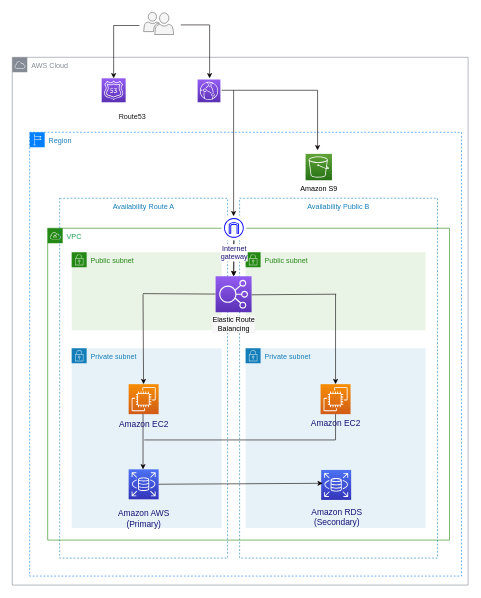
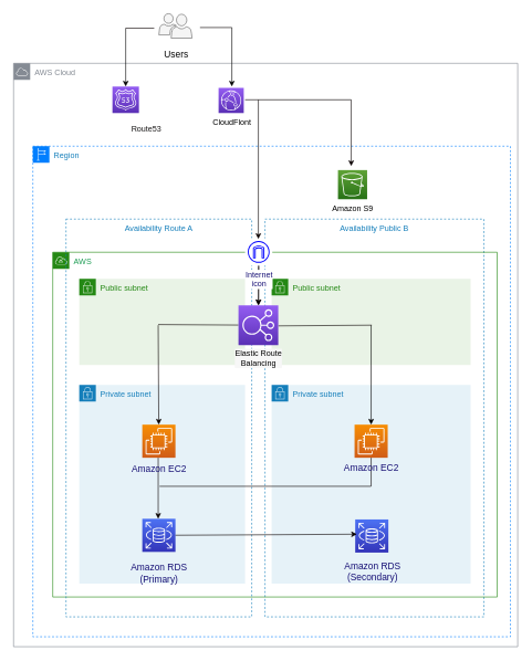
  <mxCell id="0" />
  <mxCell id="1" value="Background" parent="0" />
  <mxCell id="2" value="Availability Public B" style="fillColor=none;strokeColor=#147EBA;dashed=1;verticalAlign=top;fontStyle=0;fontColor=#147EBA;" vertex="1" parent="1"><mxGeometry x="399" y="330" width="330" height="600" as="geometry" /></mxCell>
  <mxCell id="3" value="AWS Cloud" style="sketch=0;outlineConnect=0;gradientColor=none;html=1;whiteSpace=wrap;fontSize=12;fontStyle=0;shape=mxgraph.aws4.group;grIcon=mxgraph.aws4.group_aws_cloud;strokeColor=#858B94;fillColor=none;verticalAlign=top;align=left;spacingLeft=30;fontColor=#858B94;dashed=0;" vertex="1" parent="1"><mxGeometry x="20" y="95" width="760" height="880" as="geometry" /></mxCell>
  <mxCell id="4" value="" style="sketch=0;pointerEvents=1;shadow=0;dashed=0;html=1;strokeColor=#666666;labelPosition=center;verticalLabelPosition=bottom;verticalAlign=top;align=center;fillColor=#f5f5f5;shape=mxgraph.mscae.intune.user_group;fontColor=#333333;" vertex="1" parent="1"><mxGeometry x="239" y="20" width="50" height="37" as="geometry" /></mxCell>
+ <mxCell id="5" value="Users" style="text;html=1;align=center;verticalAlign=middle;resizable=0;points=[];autosize=1;strokeColor=none;fillColor=none;fontColor=#050505;labelBackgroundColor=none;labelBorderColor=none;fontSize=14;" vertex="1" parent="1"><mxGeometry x="237" y="66" width="55" height="29" as="geometry" /></mxCell>
  <mxCell id="6" value="" style="endArrow=classic;html=1;fontColor=#050505;labelBackgroundColor=none;labelBorderColor=none;fontSize=14;strokeColor=#000000;" edge="1" parent="1"><mxGeometry width="50" height="50" relative="1" as="geometry"><mxPoint x="349" y="41" as="sourcePoint" /><mxPoint x="349" y="130" as="targetPoint" /></mxGeometry></mxCell>
  <mxCell id="7" value="" style="endArrow=classic;html=1;fontColor=#050505;labelBackgroundColor=none;labelBorderColor=none;fontSize=14;strokeColor=#000000;" edge="1" parent="1"><mxGeometry width="50" height="50" relative="1" as="geometry"><mxPoint x="189" y="42" as="sourcePoint" /><mxPoint x="189" y="130" as="targetPoint" /></mxGeometry></mxCell>
  <mxCell id="8" value="" style="sketch=0;points=[[0,0,0],[0.25,0,0],[0.5,0,0],[0.75,0,0],[1,0,0],[0,1,0],[0.25,1,0],[0.5,1,0],[0.75,1,0],[1,1,0],[0,0.25,0],[0,0.5,0],[0,0.75,0],[1,0.25,0],[1,0.5,0],[1,0.75,0]];outlineConnect=0;fontColor=#232F3E;gradientColor=#945DF2;gradientDirection=north;fillColor=#5A30B5;strokeColor=#ffffff;dashed=0;verticalLabelPosition=bottom;verticalAlign=top;align=center;html=1;fontSize=12;fontStyle=0;aspect=fixed;shape=mxgraph.aws4.resourceIcon;resIcon=mxgraph.aws4.route_53;" vertex="1" parent="1"><mxGeometry x="169" y="130" width="40" height="40" as="geometry" /></mxCell>
  <mxCell id="9" value="Region" style="points=[[0,0],[0.25,0],[0.5,0],[0.75,0],[1,0],[1,0.25],[1,0.5],[1,0.75],[1,1],[0.75,1],[0.5,1],[0.25,1],[0,1],[0,0.75],[0,0.5],[0,0.25]];outlineConnect=0;gradientColor=none;html=1;whiteSpace=wrap;fontSize=12;fontStyle=0;container=1;pointerEvents=0;collapsible=0;recursiveResize=0;shape=mxgraph.aws4.group;grIcon=mxgraph.aws4.group_region;strokeColor=#007FFF;fillColor=none;verticalAlign=top;align=left;spacingLeft=30;fontColor=#147EBA;dashed=1;" vertex="1" parent="1"><mxGeometry x="49" y="220" width="720" height="740" as="geometry" /></mxCell>
  <mxCell id="10" value="Amazon S9" style="text;html=1;align=center;verticalAlign=middle;resizable=0;points=[];autosize=1;strokeColor=none;fillColor=none;fontColor=#000000;" vertex="1" parent="9"><mxGeometry x="437" y="80" width="90" height="30" as="geometry" /></mxCell>
- <mxCell id="11" value="VPC" style="points=[[0,0],[0.25,0],[0.5,0],[0.75,0],[1,0],[1,0.25],[1,0.5],[1,0.75],[1,1],[0.75,1],[0.5,1],[0.25,1],[0,1],[0,0.75],[0,0.5],[0,0.25]];outlineConnect=0;gradientColor=none;html=1;whiteSpace=wrap;fontSize=12;fontStyle=0;container=1;pointerEvents=0;collapsible=0;recursiveResize=0;shape=mxgraph.aws4.group;grIcon=mxgraph.aws4.group_vpc;strokeColor=#248814;fillColor=none;verticalAlign=top;align=left;spacingLeft=30;fontColor=#1c9c53;dashed=0;fontFamily=Helvetica;labelBackgroundColor=none;" vertex="1" parent="9"><mxGeometry x="30" y="160" width="670" height="520" as="geometry" /></mxCell>
+ <mxCell id="11" value="AWS" style="points=[[0,0],[0.25,0],[0.5,0],[0.75,0],[1,0],[1,0.25],[1,0.5],[1,0.75],[1,1],[0.75,1],[0.5,1],[0.25,1],[0,1],[0,0.75],[0,0.5],[0,0.25]];outlineConnect=0;gradientColor=none;html=1;whiteSpace=wrap;fontSize=12;fontStyle=0;container=1;pointerEvents=0;collapsible=0;recursiveResize=0;shape=mxgraph.aws4.group;grIcon=mxgraph.aws4.group_vpc;strokeColor=#248814;fillColor=none;verticalAlign=top;align=left;spacingLeft=30;fontColor=#1c9c53;dashed=0;fontFamily=Helvetica;labelBackgroundColor=none;" vertex="1" parent="9"><mxGeometry x="30" y="160" width="670" height="520" as="geometry" /></mxCell>
  <mxCell id="12" value="Private subnet" style="points=[[0,0],[0.25,0],[0.5,0],[0.75,0],[1,0],[1,0.25],[1,0.5],[1,0.75],[1,1],[0.75,1],[0.5,1],[0.25,1],[0,1],[0,0.75],[0,0.5],[0,0.25]];outlineConnect=0;gradientColor=none;html=1;whiteSpace=wrap;fontSize=12;fontStyle=0;container=1;pointerEvents=0;collapsible=0;recursiveResize=0;shape=mxgraph.aws4.group;grIcon=mxgraph.aws4.group_security_group;grStroke=0;strokeColor=#147EBA;fillColor=#E6F2F8;verticalAlign=top;align=left;spacingLeft=30;fontColor=#147EBA;dashed=0;labelBackgroundColor=none;" vertex="1" parent="11"><mxGeometry x="40" y="200" width="250" height="300" as="geometry" /></mxCell>
  <mxCell id="13" value="" style="sketch=0;points=[[0,0,0],[0.25,0,0],[0.5,0,0],[0.75,0,0],[1,0,0],[0,1,0],[0.25,1,0],[0.5,1,0],[0.75,1,0],[1,1,0],[0,0.25,0],[0,0.5,0],[0,0.75,0],[1,0.25,0],[1,0.5,0],[1,0.75,0]];outlineConnect=0;fontColor=#232F3E;gradientColor=#F78E04;gradientDirection=north;fillColor=#D05C17;strokeColor=#ffffff;dashed=0;verticalLabelPosition=bottom;verticalAlign=top;align=center;html=1;fontSize=12;fontStyle=0;aspect=fixed;shape=mxgraph.aws4.resourceIcon;resIcon=mxgraph.aws4.ec2;" vertex="1" parent="12"><mxGeometry x="95" y="60" width="50" height="50" as="geometry" /></mxCell>
  <mxCell id="14" value="Availability Route A" style="fillColor=none;strokeColor=#147EBA;dashed=1;verticalAlign=top;fontStyle=0;fontColor=#147EBA;" vertex="1" parent="11"><mxGeometry x="20" y="-50" width="280" height="600" as="geometry" /></mxCell>
  <mxCell id="15" value="Public subnet" style="points=[[0,0],[0.25,0],[0.5,0],[0.75,0],[1,0],[1,0.25],[1,0.5],[1,0.75],[1,1],[0.75,1],[0.5,1],[0.25,1],[0,1],[0,0.75],[0,0.5],[0,0.25]];outlineConnect=0;gradientColor=none;html=1;whiteSpace=wrap;fontSize=12;fontStyle=0;container=1;pointerEvents=0;collapsible=0;recursiveResize=0;shape=mxgraph.aws4.group;grIcon=mxgraph.aws4.group_security_group;grStroke=0;strokeColor=#248814;fillColor=#E9F3E6;verticalAlign=top;align=left;spacingLeft=30;fontColor=#248814;dashed=0;" vertex="1" parent="11"><mxGeometry x="40" y="40" width="250" height="130" as="geometry" /></mxCell>
  <mxCell id="16" value="" style="endArrow=classic;html=1;labelBackgroundColor=none;labelBorderColor=none;strokeColor=#090101;fontFamily=Helvetica;fontSize=14;fontColor=#171075;" edge="1" parent="15" target="13"><mxGeometry width="50" height="50" relative="1" as="geometry"><mxPoint x="119" y="70" as="sourcePoint" /><mxPoint x="82" y="131" as="targetPoint" /></mxGeometry></mxCell>
  <mxCell id="17" value="" style="endArrow=none;html=1;labelBackgroundColor=none;labelBorderColor=none;strokeColor=#090101;fontFamily=Helvetica;fontSize=14;fontColor=#171075;" edge="1" parent="15" target="25"><mxGeometry width="50" height="50" relative="1" as="geometry"><mxPoint x="119" y="69" as="sourcePoint" /><mxPoint x="232" y="71" as="targetPoint" /></mxGeometry></mxCell>
  <mxCell id="18" value="Private subnet" style="points=[[0,0],[0.25,0],[0.5,0],[0.75,0],[1,0],[1,0.25],[1,0.5],[1,0.75],[1,1],[0.75,1],[0.5,1],[0.25,1],[0,1],[0,0.75],[0,0.5],[0,0.25]];outlineConnect=0;gradientColor=none;html=1;whiteSpace=wrap;fontSize=12;fontStyle=0;container=1;pointerEvents=0;collapsible=0;recursiveResize=0;shape=mxgraph.aws4.group;grIcon=mxgraph.aws4.group_security_group;grStroke=0;strokeColor=#147EBA;fillColor=#E6F2F8;verticalAlign=top;align=left;spacingLeft=30;fontColor=#147EBA;dashed=0;" vertex="1" parent="11"><mxGeometry x="330" y="200" width="300" height="300" as="geometry" /></mxCell>
  <mxCell id="19" value="" style="sketch=0;points=[[0,0,0],[0.25,0,0],[0.5,0,0],[0.75,0,0],[1,0,0],[0,1,0],[0.25,1,0],[0.5,1,0],[0.75,1,0],[1,1,0],[0,0.25,0],[0,0.5,0],[0,0.75,0],[1,0.25,0],[1,0.5,0],[1,0.75,0]];outlineConnect=0;fontColor=#232F3E;gradientColor=#F78E04;gradientDirection=north;fillColor=#D05C17;strokeColor=#ffffff;dashed=0;verticalLabelPosition=bottom;verticalAlign=top;align=center;html=1;fontSize=12;fontStyle=0;aspect=fixed;shape=mxgraph.aws4.resourceIcon;resIcon=mxgraph.aws4.ec2;" vertex="1" parent="18"><mxGeometry x="125" y="60" width="50" height="50" as="geometry" /></mxCell>
  <mxCell id="20" value="" style="sketch=0;points=[[0,0,0],[0.25,0,0],[0.5,0,0],[0.75,0,0],[1,0,0],[0,1,0],[0.25,1,0],[0.5,1,0],[0.75,1,0],[1,1,0],[0,0.25,0],[0,0.5,0],[0,0.75,0],[1,0.25,0],[1,0.5,0],[1,0.75,0]];outlineConnect=0;fontColor=#232F3E;gradientColor=#4D72F3;gradientDirection=north;fillColor=#3334B9;strokeColor=#ffffff;dashed=0;verticalLabelPosition=bottom;verticalAlign=top;align=center;html=1;fontSize=12;fontStyle=0;aspect=fixed;shape=mxgraph.aws4.resourceIcon;resIcon=mxgraph.aws4.rds;" vertex="1" parent="18"><mxGeometry x="126" y="203" width="50" height="50" as="geometry" /></mxCell>
  <mxCell id="21" value="" style="endArrow=none;html=1;labelBackgroundColor=none;labelBorderColor=none;strokeColor=#090101;fontFamily=Helvetica;fontSize=14;fontColor=#171075;" edge="1" parent="18" target="19"><mxGeometry width="50" height="50" relative="1" as="geometry"><mxPoint x="150" y="153" as="sourcePoint" /><mxPoint x="200" y="103" as="targetPoint" /></mxGeometry></mxCell>
  <mxCell id="22" value="Public subnet" style="points=[[0,0],[0.25,0],[0.5,0],[0.75,0],[1,0],[1,0.25],[1,0.5],[1,0.75],[1,1],[0.75,1],[0.5,1],[0.25,1],[0,1],[0,0.75],[0,0.5],[0,0.25]];outlineConnect=0;gradientColor=none;html=1;whiteSpace=wrap;fontSize=12;fontStyle=0;container=1;pointerEvents=0;collapsible=0;recursiveResize=0;shape=mxgraph.aws4.group;grIcon=mxgraph.aws4.group_security_group;grStroke=0;strokeColor=#248814;fillColor=#E9F3E6;verticalAlign=top;align=left;spacingLeft=30;fontColor=#248814;dashed=0;" vertex="1" parent="11"><mxGeometry x="330" y="40" width="300" height="130" as="geometry" /></mxCell>
  <mxCell id="23" value="" style="endArrow=classic;html=1;fontColor=#000000;strokeColor=#000000;" edge="1" parent="22" target="19"><mxGeometry width="50" height="50" relative="1" as="geometry"><mxPoint x="150" y="70" as="sourcePoint" /><mxPoint x="200" y="20" as="targetPoint" /></mxGeometry></mxCell>
  <mxCell id="24" value="" style="endArrow=none;html=1;labelBackgroundColor=none;labelBorderColor=none;strokeColor=#090101;fontFamily=Helvetica;fontSize=14;fontColor=#171075;" edge="1" parent="22"><mxGeometry width="50" height="50" relative="1" as="geometry"><mxPoint x="10" y="71" as="sourcePoint" /><mxPoint x="151" y="70" as="targetPoint" /></mxGeometry></mxCell>
  <mxCell id="25" value="" style="sketch=0;points=[[0,0,0],[0.25,0,0],[0.5,0,0],[0.75,0,0],[1,0,0],[0,1,0],[0.25,1,0],[0.5,1,0],[0.75,1,0],[1,1,0],[0,0.25,0],[0,0.5,0],[0,0.75,0],[1,0.25,0],[1,0.5,0],[1,0.75,0]];outlineConnect=0;fontColor=#232F3E;gradientColor=#945DF2;gradientDirection=north;fillColor=#5A30B5;strokeColor=#ffffff;dashed=0;verticalLabelPosition=bottom;verticalAlign=top;align=center;html=1;fontSize=12;fontStyle=0;aspect=fixed;shape=mxgraph.aws4.resourceIcon;resIcon=mxgraph.aws4.elastic_load_balancing;" vertex="1" parent="11"><mxGeometry x="280" y="80" width="60" height="60" as="geometry" /></mxCell>
  <mxCell id="26" value="" style="sketch=0;points=[[0,0,0],[0.25,0,0],[0.5,0,0],[0.75,0,0],[1,0,0],[0,1,0],[0.25,1,0],[0.5,1,0],[0.75,1,0],[1,1,0],[0,0.25,0],[0,0.5,0],[0,0.75,0],[1,0.25,0],[1,0.5,0],[1,0.75,0]];outlineConnect=0;fontColor=#232F3E;gradientColor=#4D72F3;gradientDirection=north;fillColor=#3334B9;strokeColor=#ffffff;dashed=0;verticalLabelPosition=bottom;verticalAlign=top;align=center;html=1;fontSize=12;fontStyle=0;aspect=fixed;shape=mxgraph.aws4.resourceIcon;resIcon=mxgraph.aws4.rds;" vertex="1" parent="11"><mxGeometry x="135" y="402" width="50" height="50" as="geometry" /></mxCell>
  <mxCell id="27" value="Elastic Route&lt;br&gt;Balancing" style="text;html=1;align=center;verticalAlign=middle;resizable=0;points=[];autosize=1;strokeColor=none;fillColor=none;fontColor=#000000;labelBackgroundColor=#f7f7f7;" vertex="1" parent="11"><mxGeometry x="265" y="140" width="90" height="40" as="geometry" /></mxCell>
  <mxCell id="28" value="" style="edgeStyle=none;html=1;labelBackgroundColor=none;labelBorderColor=none;strokeColor=#090101;fontFamily=Helvetica;fontSize=14;fontColor=#171075;" edge="1" parent="11" source="30" target="25"><mxGeometry relative="1" as="geometry" /></mxCell>
  <mxCell id="29" value="" style="edgeStyle=none;html=1;labelBackgroundColor=none;labelBorderColor=none;strokeColor=#090101;fontFamily=Helvetica;fontSize=14;fontColor=#171075;" edge="1" parent="11" source="30" target="25"><mxGeometry relative="1" as="geometry" /></mxCell>
- <mxCell id="30" value="&lt;font style=&quot;&quot;&gt;Internet&lt;br&gt;gateway&lt;/font&gt;" style="sketch=0;outlineConnect=0;fontColor=#171075;strokeColor=#0000FF;fillColor=#ffffff;dashed=0;verticalLabelPosition=bottom;verticalAlign=top;align=center;html=1;fontSize=12;fontStyle=0;shape=mxgraph.aws4.resourceIcon;resIcon=mxgraph.aws4.internet_gateway;gradientColor=none;labelBackgroundColor=#FFFFFF;aspect=fixed;" vertex="1" parent="11"><mxGeometry x="290" y="-21" width="41" height="41" as="geometry" /></mxCell>
+ <mxCell id="30" value="&lt;font style=&quot;&quot;&gt;Internet&lt;br&gt;icon&lt;/font&gt;" style="sketch=0;outlineConnect=0;fontColor=#171075;strokeColor=#0000FF;fillColor=#ffffff;dashed=0;verticalLabelPosition=bottom;verticalAlign=top;align=center;html=1;fontSize=12;fontStyle=0;shape=mxgraph.aws4.resourceIcon;resIcon=mxgraph.aws4.internet_gateway;gradientColor=none;labelBackgroundColor=#FFFFFF;aspect=fixed;" vertex="1" parent="11"><mxGeometry x="290" y="-21" width="41" height="41" as="geometry" /></mxCell>
  <mxCell id="31" value="" style="endArrow=classic;html=1;labelBackgroundColor=none;labelBorderColor=none;strokeColor=#090101;fontFamily=Helvetica;fontSize=14;fontColor=#171075;" edge="1" parent="11"><mxGeometry width="50" height="50" relative="1" as="geometry"><mxPoint x="159" y="310" as="sourcePoint" /><mxPoint x="159" y="402" as="targetPoint" /></mxGeometry></mxCell>
  <mxCell id="32" value="" style="endArrow=classic;html=1;labelBackgroundColor=none;labelBorderColor=none;strokeColor=#090101;fontFamily=Helvetica;fontSize=14;fontColor=#171075;spacing=0;entryX=0.051;entryY=0.446;entryDx=0;entryDy=0;entryPerimeter=0;" edge="1" parent="11" source="26" target="20"><mxGeometry width="50" height="50" relative="1" as="geometry"><mxPoint x="378" y="421" as="sourcePoint" /><mxPoint x="452" y="425" as="targetPoint" /></mxGeometry></mxCell>
  <mxCell id="33" value="Amazon EC2" style="text;html=1;align=center;verticalAlign=middle;resizable=0;points=[];autosize=1;strokeColor=none;fillColor=none;fontSize=14;fontFamily=Helvetica;fontColor=#171075;" vertex="1" parent="11"><mxGeometry x="110" y="312" width="100" height="29" as="geometry" /></mxCell>
- <mxCell id="34" value="Amazon AWS&lt;br&gt;(Primary)" style="text;html=1;align=center;verticalAlign=middle;resizable=0;points=[];autosize=1;strokeColor=none;fillColor=none;fontSize=14;fontFamily=Helvetica;fontColor=#171075;" vertex="1" parent="11"><mxGeometry x="108" y="461" width="103" height="46" as="geometry" /></mxCell>
+ <mxCell id="34" value="Amazon RDS&lt;br&gt;(Primary)" style="text;html=1;align=center;verticalAlign=middle;resizable=0;points=[];autosize=1;strokeColor=none;fillColor=none;fontSize=14;fontFamily=Helvetica;fontColor=#171075;" vertex="1" parent="11"><mxGeometry x="108" y="461" width="103" height="46" as="geometry" /></mxCell>
  <mxCell id="35" value="" style="sketch=0;points=[[0,0,0],[0.25,0,0],[0.5,0,0],[0.75,0,0],[1,0,0],[0,1,0],[0.25,1,0],[0.5,1,0],[0.75,1,0],[1,1,0],[0,0.25,0],[0,0.5,0],[0,0.75,0],[1,0.25,0],[1,0.5,0],[1,0.75,0]];outlineConnect=0;fontColor=#232F3E;gradientColor=#945DF2;gradientDirection=north;fillColor=#5A30B5;strokeColor=#ffffff;dashed=0;verticalLabelPosition=bottom;verticalAlign=top;align=center;html=1;fontSize=12;fontStyle=0;aspect=fixed;shape=mxgraph.aws4.resourceIcon;resIcon=mxgraph.aws4.cloudfront;" vertex="1" parent="1"><mxGeometry x="329" y="132" width="38" height="38" as="geometry" /></mxCell>
  <mxCell id="36" value="&lt;font&gt;Route53&lt;/font&gt;" style="text;html=1;align=center;verticalAlign=middle;resizable=0;points=[];autosize=1;strokeColor=none;fillColor=none;fontColor=#181616;strokeWidth=0;" vertex="1" parent="1"><mxGeometry x="188" y="182" width="63" height="26" as="geometry" /></mxCell>
+ <mxCell id="37" value="&lt;font color=&quot;#000000&quot;&gt;CloudFlont&lt;/font&gt;" style="text;html=1;align=center;verticalAlign=middle;resizable=0;points=[];autosize=1;strokeColor=none;fillColor=none;" vertex="1" parent="1"><mxGeometry x="311" y="172" width="76" height="26" as="geometry" /></mxCell>
  <mxCell id="38" value="" style="sketch=0;points=[[0,0,0],[0.25,0,0],[0.5,0,0],[0.75,0,0],[1,0,0],[0,1,0],[0.25,1,0],[0.5,1,0],[0.75,1,0],[1,1,0],[0,0.25,0],[0,0.5,0],[0,0.75,0],[1,0.25,0],[1,0.5,0],[1,0.75,0]];outlineConnect=0;fontColor=#232F3E;gradientColor=#60A337;gradientDirection=north;fillColor=#277116;strokeColor=#ffffff;dashed=0;verticalLabelPosition=bottom;verticalAlign=top;align=center;html=1;fontSize=12;fontStyle=0;aspect=fixed;shape=mxgraph.aws4.resourceIcon;resIcon=mxgraph.aws4.s3;" vertex="1" parent="1"><mxGeometry x="509" y="256" width="44" height="44" as="geometry" /></mxCell>
  <mxCell id="39" value="" style="endArrow=classic;html=1;strokeColor=#090101;" edge="1" parent="1"><mxGeometry width="50" height="50" relative="1" as="geometry"><mxPoint x="529" y="150" as="sourcePoint" /><mxPoint x="529" y="250" as="targetPoint" /></mxGeometry></mxCell>
  <mxCell id="40" value="" style="endArrow=none;html=1;strokeColor=#090101;" edge="1" parent="1"><mxGeometry width="50" height="50" relative="1" as="geometry"><mxPoint x="369" y="150" as="sourcePoint" /><mxPoint x="529" y="150" as="targetPoint" /></mxGeometry></mxCell>
  <mxCell id="41" value="" style="endArrow=classic;html=1;strokeColor=#090101;" edge="1" parent="1"><mxGeometry width="50" height="50" relative="1" as="geometry"><mxPoint x="389" y="150" as="sourcePoint" /><mxPoint x="389" y="360" as="targetPoint" /></mxGeometry></mxCell>
  <mxCell id="42" value="icon" parent="0" />
  <mxCell id="43" value="Arrow" parent="0" />
  <mxCell id="44" value="" style="endArrow=none;html=1;labelBackgroundColor=none;labelBorderColor=none;strokeColor=#090101;fontFamily=Helvetica;fontSize=14;fontColor=#171075;entryX=0.709;entryY=0.725;entryDx=0;entryDy=0;entryPerimeter=0;" edge="1" parent="43" target="3"><mxGeometry width="50" height="50" relative="1" as="geometry"><mxPoint x="240" y="733" as="sourcePoint" /><mxPoint x="507" y="733" as="targetPoint" /></mxGeometry></mxCell>
  <mxCell id="45" value="" style="endArrow=none;html=1;labelBackgroundColor=none;labelBorderColor=none;strokeColor=#090101;fontFamily=Helvetica;fontSize=14;fontColor=#171075;" edge="1" parent="43"><mxGeometry width="50" height="50" relative="1" as="geometry"><mxPoint x="189" y="42" as="sourcePoint" /><mxPoint x="232" y="42" as="targetPoint" /></mxGeometry></mxCell>
  <mxCell id="46" value="" style="endArrow=none;html=1;labelBackgroundColor=none;labelBorderColor=none;strokeColor=#090101;fontFamily=Helvetica;fontSize=14;fontColor=#171075;" edge="1" parent="43"><mxGeometry width="50" height="50" relative="1" as="geometry"><mxPoint x="301" y="41" as="sourcePoint" /><mxPoint x="349" y="41" as="targetPoint" /></mxGeometry></mxCell>
  <mxCell id="47" value="Amazon EC2" style="text;html=1;align=center;verticalAlign=middle;resizable=0;points=[];autosize=1;strokeColor=none;fillColor=none;fontSize=14;fontFamily=Helvetica;fontColor=#171075;" vertex="1" parent="43"><mxGeometry x="509" y="690" width="100" height="29" as="geometry" /></mxCell>
  <mxCell id="48" value="Amazon RDS&lt;br&gt;(Secondary)" style="text;html=1;align=center;verticalAlign=middle;resizable=0;points=[];autosize=1;strokeColor=none;fillColor=none;fontSize=14;fontFamily=Helvetica;fontColor=#171075;" vertex="1" parent="43"><mxGeometry x="509" y="839" width="103" height="46" as="geometry" /></mxCell>
